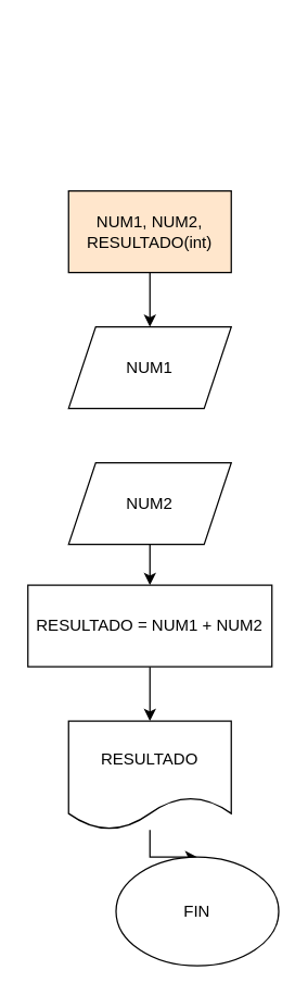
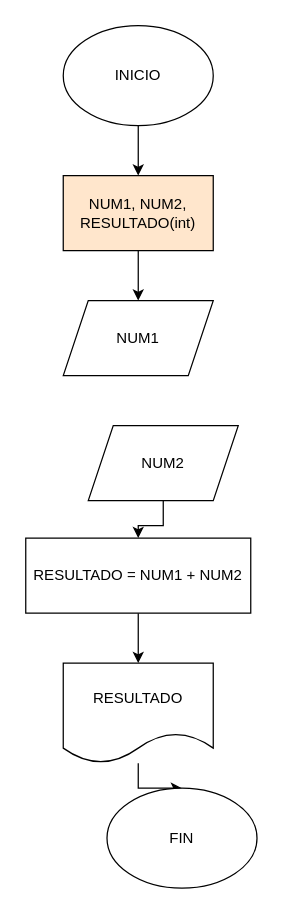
  <mxCell id="0" />
  <mxCell id="1" parent="0" />
+ <mxCell id="2" value="" style="edgeStyle=orthogonalEdgeStyle;rounded=0;orthogonalLoop=1;jettySize=auto;html=1;" parent="1" source="3" target="5" edge="1"><mxGeometry relative="1" as="geometry" /></mxCell>
+ <mxCell id="3" value="INICIO" style="ellipse;whiteSpace=wrap;html=1;" parent="1" vertex="1"><mxGeometry x="50" width="120" height="80" as="geometry" y="20" /></mxCell>
  <mxCell id="4" value="" style="edgeStyle=orthogonalEdgeStyle;rounded=0;orthogonalLoop=1;jettySize=auto;html=1;" parent="1" source="5" target="6" edge="1"><mxGeometry relative="1" as="geometry" /></mxCell>
  <mxCell id="5" value="NUM1, NUM2, RESULTADO(int)" style="rounded=0;whiteSpace=wrap;html=1;fillColor=#ffe6cc;" parent="1" vertex="1"><mxGeometry x="50" y="140" width="120" height="60" as="geometry" /></mxCell>
  <mxCell id="6" value="NUM1" style="shape=parallelogram;perimeter=parallelogramPerimeter;whiteSpace=wrap;html=1;fixedSize=1;" parent="1" vertex="1"><mxGeometry x="50" y="240" width="120" height="60" as="geometry" /></mxCell>
  <mxCell id="7" value="" style="edgeStyle=orthogonalEdgeStyle;rounded=0;orthogonalLoop=1;jettySize=auto;html=1;" parent="1" source="8" target="10" edge="1"><mxGeometry relative="1" as="geometry" /></mxCell>
- <mxCell id="8" value="NUM2" style="shape=parallelogram;perimeter=parallelogramPerimeter;whiteSpace=wrap;html=1;fixedSize=1;" parent="1" vertex="1"><mxGeometry x="50" y="340" width="120" height="60" as="geometry" /></mxCell>
+ <mxCell id="8" value="NUM2" style="shape=parallelogram;perimeter=parallelogramPerimeter;whiteSpace=wrap;html=1;fixedSize=1;" parent="1" vertex="1"><mxGeometry x="70" y="340" width="120" height="60" as="geometry" /></mxCell>
  <mxCell id="9" value="" style="edgeStyle=orthogonalEdgeStyle;rounded=0;orthogonalLoop=1;jettySize=auto;html=1;" parent="1" source="10" edge="1"><mxGeometry relative="1" as="geometry"><mxPoint x="110" y="530" as="targetPoint" /></mxGeometry></mxCell>
  <mxCell id="10" value="RESULTADO = NUM1 + NUM2" style="rounded=0;whiteSpace=wrap;html=1;" parent="1" vertex="1"><mxGeometry x="20" y="430" width="180" height="60" as="geometry" /></mxCell>
  <mxCell id="11" value="" style="edgeStyle=orthogonalEdgeStyle;rounded=0;orthogonalLoop=1;jettySize=auto;html=1;" parent="1" source="12" target="13" edge="1"><mxGeometry relative="1" as="geometry" /></mxCell>
  <mxCell id="12" value="RESULTADO" style="shape=document;whiteSpace=wrap;html=1;boundedLbl=1;" parent="1" vertex="1"><mxGeometry x="50" y="530" width="120" height="80" as="geometry" /></mxCell>
  <mxCell id="13" value="FIN" style="ellipse;whiteSpace=wrap;html=1;" parent="1" vertex="1"><mxGeometry x="85" y="630" width="120" height="80" as="geometry" /></mxCell>
